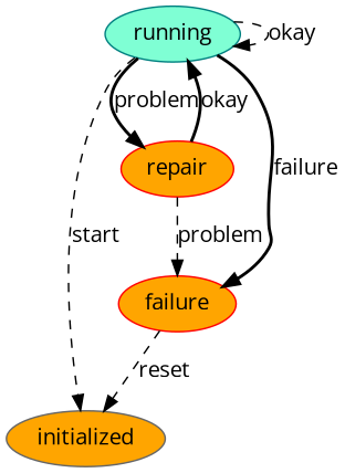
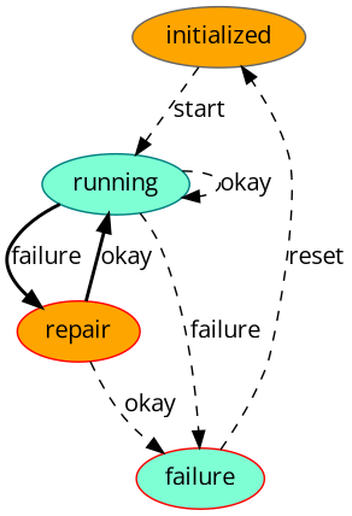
  digraph {
    fontname="Open Sans"
    node [color=red fillcolor=orange fontname="Open Sans" style=filled]
    edge [fontname="Open Sans" style=dashed]
    initialized [color=gray40]
    running [color=teal fillcolor=aquamarine]
    repair
-   failure
-   running -> initialized [label=start]
+   failure [fillcolor=aquamarine]
+   initialized -> running [label=start]
    running -> running [label=okay]
-   running -> repair [label=problem style=bold]
-   running -> failure [label=failure style=bold]
+   running -> repair [label=failure style=bold]
+   running -> failure [label=failure]
    repair -> running [label=okay style=bold]
-   repair -> failure [label=problem]
+   repair -> failure [label=okay]
    failure -> initialized [label=reset]
  }
